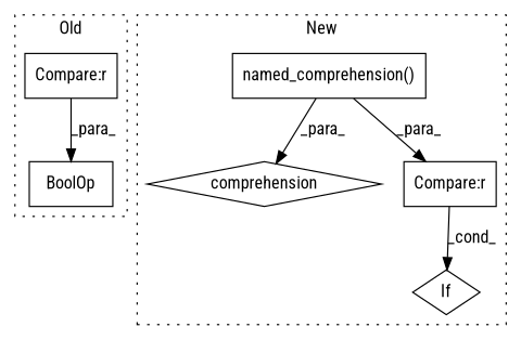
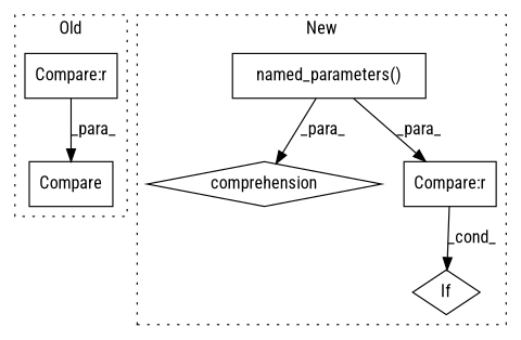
  digraph {
    fontname="Roboto Condensed"
    node [a=40 fontname="Roboto Condensed" l=23 s=3814 shape=box]
    edge [fontname="Roboto Condensed"]
-   n1 [a=72 l=74 label=BoolOp s=8736]
+   n1 [a=72 l=74 label=Compare s=8736]
    n2 [l=40 label="Compare:r" s=8770]
-   n3 [a=75 l=22 label="named_comprehension()" s=3788]
+   n3 [a=75 l=22 label="named_parameters()" s=3788]
    n4 [a=96 label=If shape=diamond]
    n5 [a=45 l=3 label=comprehension s=3773 shape=diamond]
    n6 [label="Compare:r"]
    subgraph cluster_1 {
      label=Old
      style=dotted
      n1
      n2
    }
    subgraph cluster_2 {
      label=New
      style=dotted
      n3
      n4
      n5
      n6
    }
    n2 -> n1 [label=_para_]
    n3 -> n5 [label=_para_]
    n3 -> n6 [label=_para_]
    n6 -> n4 [label=_cond_]
  }
